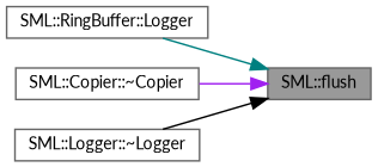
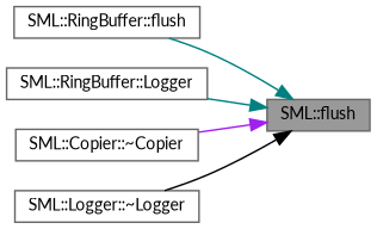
  digraph {
    fontname=Lato
    rankdir=RL
    node [color=grey40 fillcolor=white fontname=Lato fontsize=10 shape=box style=filled]
    edge [color=teal dir=back fontname=Lato fontsize=10 labelfontname=Helvetica labelfontsize=10 style=solid]
    n1 [color=gray40 fillcolor=grey60 fontcolor=black height=0.2 label="SML::flush" width=0.4]
+   n2 [height=0.2 label="SML::RingBuffer::flush" width=0.4]
    n3 [height=0.2 label="SML::RingBuffer::Logger" width=0.4]
    n4 [height=0.2 label="SML::Copier::~Copier" width=0.4]
    n5 [height=0.2 label="SML::Logger::~Logger" width=0.4]
+   n1 -> n2
    n1 -> n3
    n1 -> n4 [color=purple]
    n1 -> n5 [color=black]
  }
